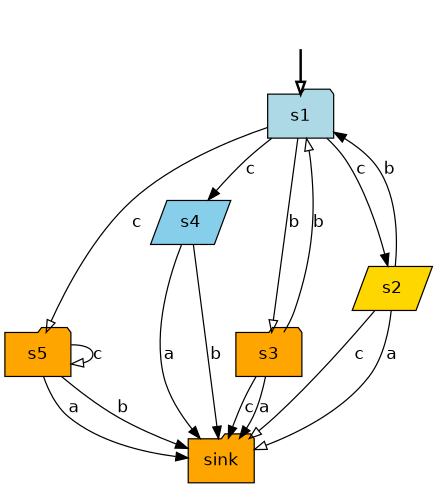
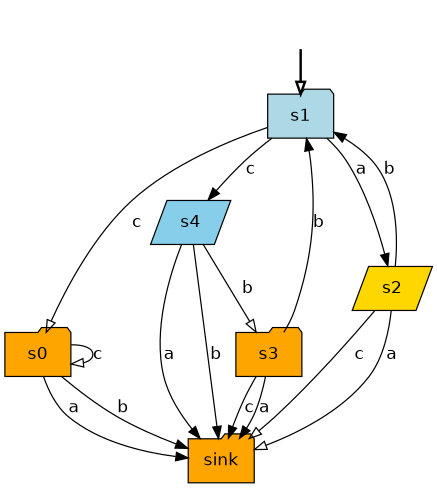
  digraph {
    fontname="DejaVu Sans"
    node [fontname="DejaVu Sans" style=filled fillcolor=orange shape=folder]
    edge [arrowhead=normal fontname="DejaVu Sans"]
    fake [style=invisible fillcolor="" shape=""]
    s1 [fillcolor=lightblue root=true]
-   s5
+   s5 [label=s0]
    s4 [fillcolor=skyblue shape=parallelogram]
    s3
    s2 [fillcolor=gold shape=parallelogram]
    sink
    fake -> s1 [arrowhead=onormal style=bold]
    s1 -> s5 [arrowhead=onormal label=c]
    s1 -> s4 [label=c]
-   s1 -> s3 [arrowhead=onormal label=b]
-   s1 -> s2 [label=c]
+   s4 -> s3 [arrowhead=onormal label=b]
+   s1 -> s2 [label=a]
    s5 -> s5 [arrowhead=onormal label=c]
    s5 -> sink [label=a]
    s5 -> sink [label=b]
    s4 -> sink [label=a]
    s4 -> sink [label=b]
-   s3 -> s1 [arrowhead=onormal label=b]
+   s3 -> s1 [label=b]
    s3 -> sink [label=c]
    s3 -> sink [label=a]
    s2 -> s1 [label=b]
    s2 -> sink [arrowhead=onormal label=c]
    s2 -> sink [arrowhead=onormal label=a]
  }
